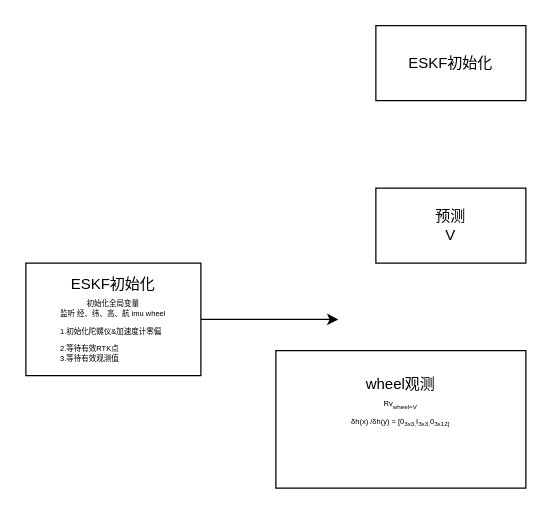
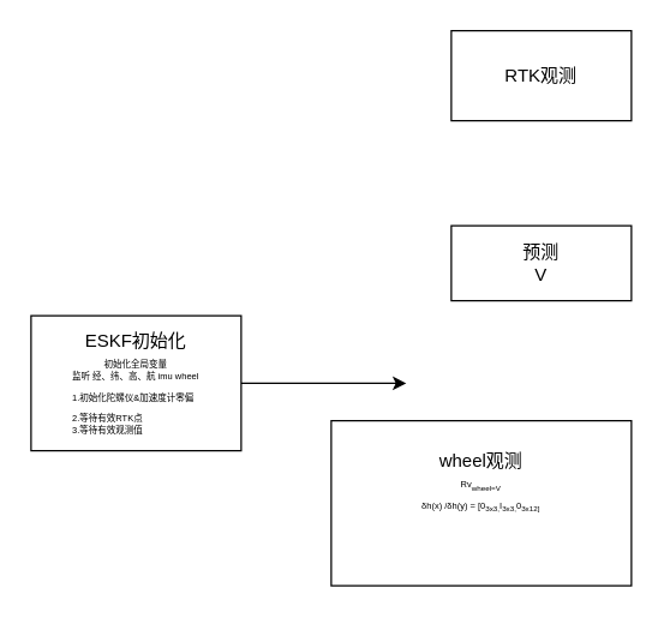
  <mxCell id="0" />
  <mxCell id="1" parent="0" />
- <mxCell id="2" value="预测&lt;br&gt;V" style="rounded=0;whiteSpace=wrap;html=1;" vertex="1" parent="1"><mxGeometry x="300" y="150" width="120" height="60" as="geometry" /></mxCell>
- <mxCell id="3" value="ESKF初始化&lt;br&gt;" style="rounded=0;whiteSpace=wrap;html=1;" vertex="1" parent="1"><mxGeometry x="300" y="20" width="120" height="60" as="geometry" /></mxCell>
+ <mxCell id="2" value="预测&lt;br&gt;V" style="rounded=0;whiteSpace=wrap;html=1;" vertex="1" parent="1"><mxGeometry x="300" y="150" width="120" height="50" as="geometry" /></mxCell>
+ <mxCell id="3" value="RTK观测&lt;br&gt;" style="rounded=0;whiteSpace=wrap;html=1;" vertex="1" parent="1"><mxGeometry x="300" y="20" width="120" height="60" as="geometry" /></mxCell>
  <mxCell id="4" value="wheel观测&lt;br&gt;&lt;font style=&quot;font-size: 6px;&quot;&gt;Rv&lt;sub&gt;wheel=V&lt;br&gt;&lt;/sub&gt;&lt;/font&gt;&lt;font style=&quot;font-size: 6px;&quot;&gt;δh(x) /δh(y) = [0&lt;sub&gt;3x3,&lt;/sub&gt;I&lt;sub style=&quot;border-color: var(--border-color);&quot;&gt;3x3,&lt;/sub&gt;&lt;span style=&quot;border-color: var(--border-color);&quot;&gt;0&lt;sub style=&quot;vertical-align: sub; border-color: var(--border-color);&quot;&gt;3x12&lt;/sub&gt;&lt;sub&gt;]&lt;/sub&gt;&lt;br&gt;&lt;/span&gt;&lt;sub&gt;&lt;br&gt;&lt;/sub&gt;&lt;br&gt;&lt;/font&gt;" style="rounded=0;whiteSpace=wrap;html=1;" vertex="1" parent="1"><mxGeometry x="220" y="280" width="200" height="110" as="geometry" /></mxCell>
  <mxCell id="5" value="" style="edgeStyle=orthogonalEdgeStyle;rounded=0;orthogonalLoop=1;jettySize=auto;html=1;" edge="1" parent="1" source="6"><mxGeometry relative="1" as="geometry"><mxPoint x="270" y="255" as="targetPoint" /></mxGeometry></mxCell>
  <mxCell id="6" value="ESKF初始化&lt;br&gt;&lt;font style=&quot;font-size: 6px;&quot;&gt;初始化全局变量&lt;br&gt;&lt;div style=&quot;text-align: left;&quot;&gt;&lt;span style=&quot;background-color: initial;&quot;&gt;监听 经、纬、高、航 imu wheel&lt;/span&gt;&lt;/div&gt;&lt;/font&gt;&lt;div style=&quot;text-align: left;&quot;&gt;&lt;font style=&quot;background-color: initial; font-size: 6px;&quot;&gt;1&lt;/font&gt;&lt;font style=&quot;background-color: initial;&quot;&gt;&lt;font style=&quot;font-size: 6px;&quot;&gt;.初始化陀螺仪&amp;amp;加速度计零偏&lt;/font&gt;&lt;/font&gt;&lt;/div&gt;&lt;font style=&quot;&quot;&gt;&lt;div style=&quot;text-align: left;&quot;&gt;&lt;span style=&quot;font-size: 6px; background-color: initial;&quot;&gt;2.等待有效RTK点&lt;/span&gt;&lt;/div&gt;&lt;span style=&quot;font-size: 6px;&quot;&gt;&lt;div style=&quot;text-align: left;&quot;&gt;&lt;span style=&quot;background-color: initial;&quot;&gt;3.等待有效观测值&lt;/span&gt;&lt;/div&gt;&lt;/span&gt;&lt;/font&gt;" style="rounded=0;whiteSpace=wrap;html=1;" vertex="1" parent="1"><mxGeometry x="20" y="210" width="140" height="90" as="geometry" /></mxCell>
